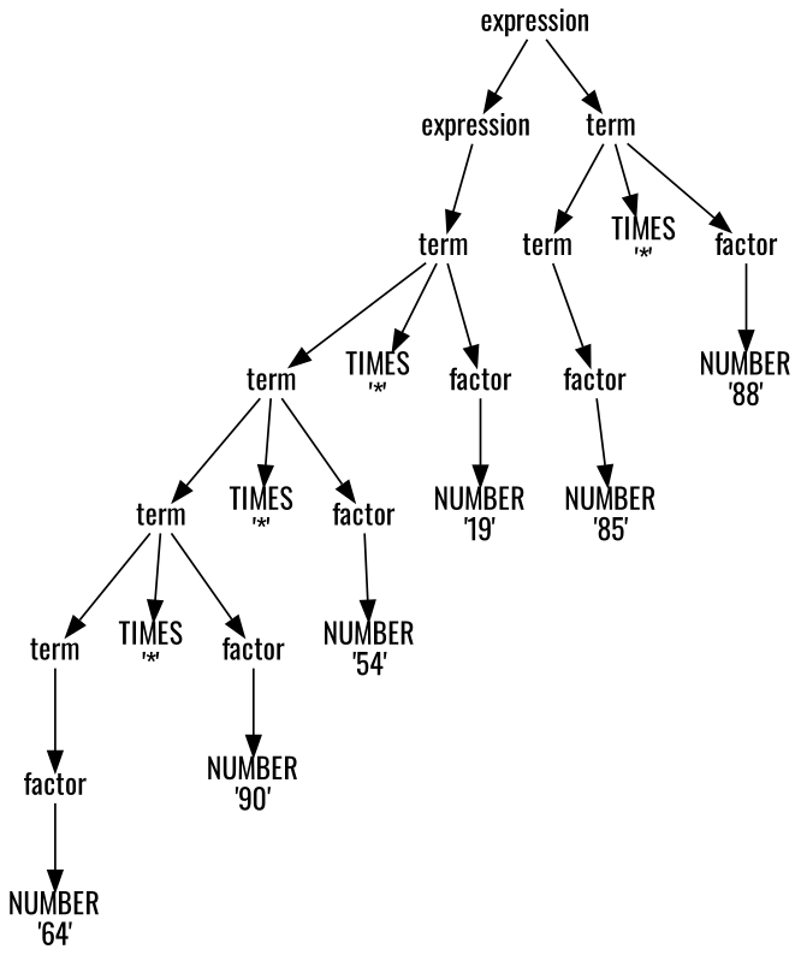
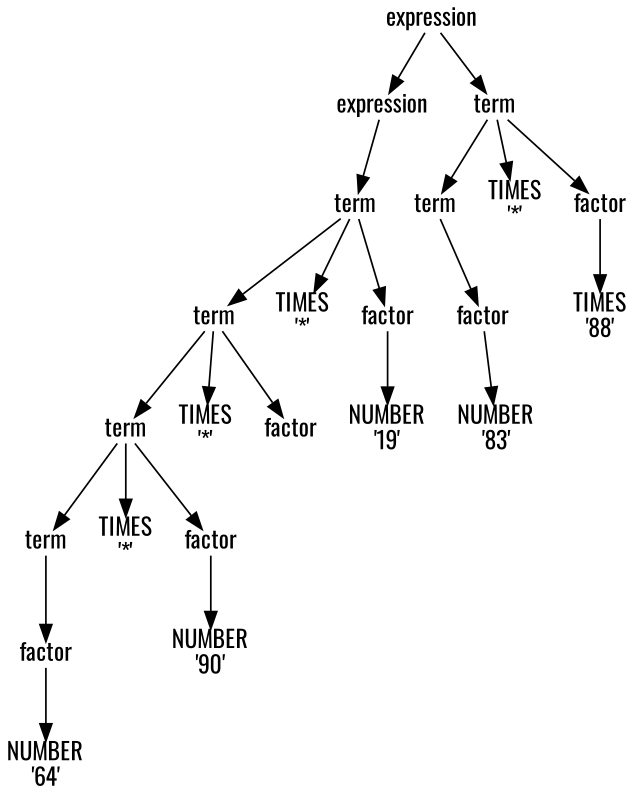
  digraph {
    fontname=Oswald
    node [fontname=Oswald shape=plain]
    edge [fontname=Oswald]
    n1 [label=expression]
    n2 [label=expression]
    n3 [label=term]
    n4 [label=term]
    n5 [label=term]
    n6 [label="TIMES\n'*'"]
    n7 [label=factor]
    n8 [label=term]
    n9 [label="TIMES\n'*'"]
    n10 [label=factor]
    n11 [label=term]
    n12 [label="TIMES\n'*'"]
    n13 [label=factor]
    n14 [label="NUMBER\n'19'"]
    n15 [label=term]
    n16 [label="TIMES\n'*'"]
    n17 [label=factor]
-   n18 [label="NUMBER\n'54'"]
    n19 [label=factor]
    n20 [label="NUMBER\n'90'"]
    n21 [label="NUMBER\n'64'"]
    n22 [label=factor]
-   n23 [label="NUMBER\n'88'"]
-   n24 [label="NUMBER\n'85'"]
+   n23 [label="TIMES\n'88'"]
+   n24 [label="NUMBER\n'83'"]
    n1 -> n2
    n1 -> n3
    n2 -> n4
    n3 -> n5
    n3 -> n6
    n3 -> n7
    n4 -> n8
    n4 -> n9
    n4 -> n10
    n5 -> n22
    n7 -> n23
    n8 -> n11
    n8 -> n12
    n8 -> n13
    n10 -> n14
    n11 -> n15
    n11 -> n16
    n11 -> n17
-   n13 -> n18
    n15 -> n19
    n17 -> n20
    n19 -> n21
    n22 -> n24
  }
